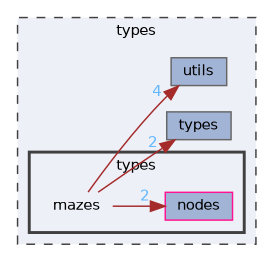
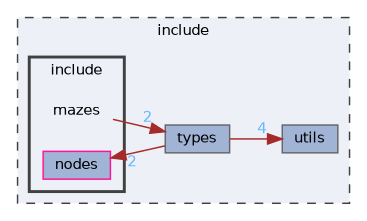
  digraph {
    compound=true
    rankdir=LR
    node [fontname=Helvetica fontsize=10 shape=box color=gray40 fillcolor="#a2b4d6" style=filled]
    edge [color=brown fontcolor=steelblue1 fontname=Helvetica fontsize=10 headlabel=2 labeldistance=1.5 labelfontname=Helvetica labelfontsize=10]
    n1 [height=0.2 label=mazes shape=plaintext width=0.4 color=teal fillcolor="" style=""]
    n2 [color=deeppink height=0.2 label=nodes width=0.4]
    n3 [height=0.2 label=types width=0.4]
    n4 [height=0.2 label=utils width=0.4]
    subgraph cluster_1 {
      bgcolor="#edf0f7"
      fontname=Helvetica
      fontsize=10
-     label=types
+     label=include
      pencolor=grey25
      style="filled,dashed"
      n3
      n4
      subgraph cluster_2 {
        bgcolor="#edf0f7"
        fontname=Helvetica
        fontsize=10
        pencolor=grey25
        style="filled,bold"
        n1
        n2
      }
    }
-   n1 -> n2
+   n3 -> n2
    n1 -> n3
-   n1 -> n4 [headlabel=4]
+   n3 -> n4 [headlabel=4]
  }
